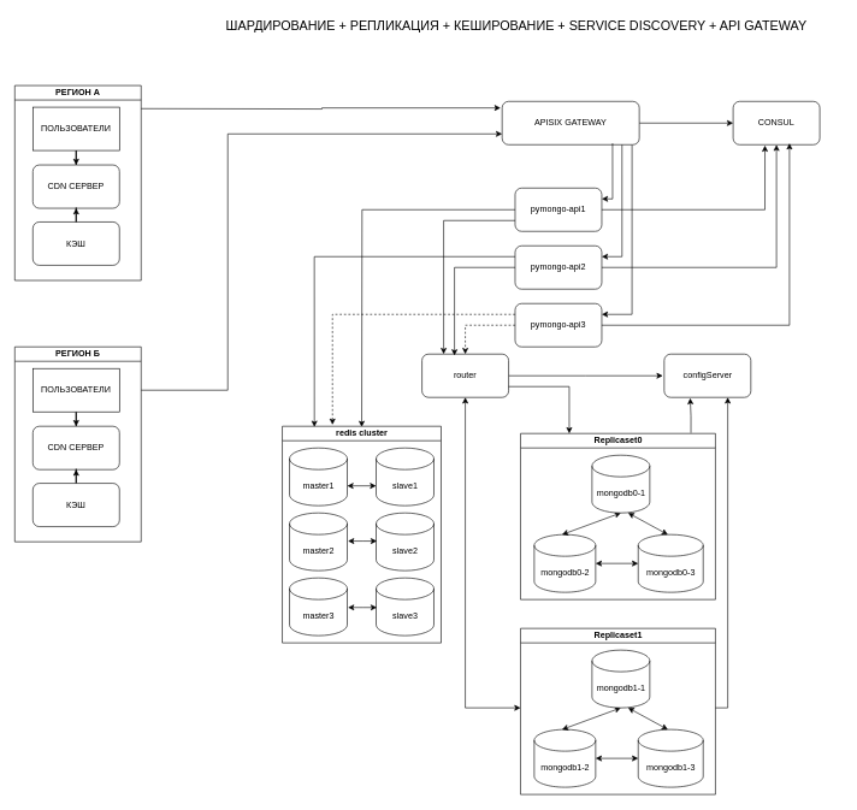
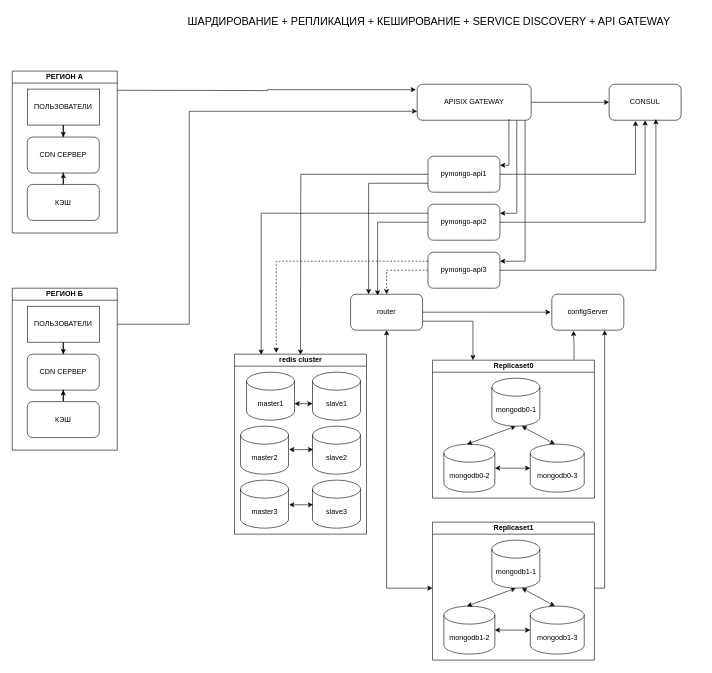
  <mxCell id="0" />
  <mxCell id="1" parent="0" />
  <mxCell id="2" style="edgeStyle=orthogonalEdgeStyle;rounded=0;orthogonalLoop=1;jettySize=auto;html=1;entryX=0.5;entryY=0;entryDx=0;entryDy=0;" parent="1" source="5" edge="1"><mxGeometry relative="1" as="geometry"><mxPoint x="500.5" y="591" as="targetPoint" /></mxGeometry></mxCell>
  <mxCell id="3" style="edgeStyle=orthogonalEdgeStyle;rounded=0;orthogonalLoop=1;jettySize=auto;html=1;entryX=0.25;entryY=0;entryDx=0;entryDy=0;exitX=0;exitY=0.75;exitDx=0;exitDy=0;" edge="1" parent="1" source="5" target="8"><mxGeometry relative="1" as="geometry" /></mxCell>
  <mxCell id="4" style="edgeStyle=orthogonalEdgeStyle;rounded=0;orthogonalLoop=1;jettySize=auto;html=1;entryX=1;entryY=0.25;entryDx=0;entryDy=0;exitX=0.874;exitY=0.983;exitDx=0;exitDy=0;exitPerimeter=0;" edge="1" parent="1" source="41" target="45"><mxGeometry relative="1" as="geometry"><mxPoint x="845" y="350" as="targetPoint" /><mxPoint x="905" y="300" as="sourcePoint" /></mxGeometry></mxCell>
  <mxCell id="5" value="pymongo-api1" style="rounded=1;whiteSpace=wrap;html=1;" parent="1" vertex="1"><mxGeometry x="713" y="260" width="120" height="60" as="geometry" /></mxCell>
  <mxCell id="6" style="edgeStyle=orthogonalEdgeStyle;rounded=0;orthogonalLoop=1;jettySize=auto;html=1;exitX=1;exitY=0.5;exitDx=0;exitDy=0;entryX=0.367;entryY=1.017;entryDx=0;entryDy=0;entryPerimeter=0;" parent="1" source="5" target="46" edge="1"><mxGeometry relative="1" as="geometry" /></mxCell>
  <mxCell id="7" style="edgeStyle=orthogonalEdgeStyle;rounded=0;orthogonalLoop=1;jettySize=auto;html=1;entryX=0;entryY=0.5;entryDx=0;entryDy=0;" parent="1" source="8" edge="1"><mxGeometry relative="1" as="geometry"><mxPoint x="917.5" y="520" as="targetPoint" /></mxGeometry></mxCell>
  <mxCell id="8" value="router" style="rounded=1;whiteSpace=wrap;html=1;" parent="1" vertex="1"><mxGeometry x="584" y="490" width="120" height="60" as="geometry" /></mxCell>
  <mxCell id="9" value="configServer" style="rounded=1;whiteSpace=wrap;html=1;" parent="1" vertex="1"><mxGeometry x="919.5" y="490" width="120" height="60" as="geometry" /></mxCell>
  <mxCell id="10" value="" style="endArrow=classic;startArrow=classic;html=1;rounded=0;entryX=0.5;entryY=1;entryDx=0;entryDy=0;movable=1;resizable=1;rotatable=1;deletable=1;editable=1;locked=0;connectable=1;edgeStyle=elbowEdgeStyle;elbow=vertical;" parent="1" target="8" edge="1"><mxGeometry width="50" height="50" relative="1" as="geometry"><mxPoint x="720.5" y="980" as="sourcePoint" /><mxPoint x="820.5" y="720" as="targetPoint" /><Array as="points"><mxPoint x="740.5" y="980" /></Array></mxGeometry></mxCell>
  <mxCell id="11" style="edgeStyle=orthogonalEdgeStyle;rounded=0;orthogonalLoop=1;jettySize=auto;html=1;entryX=0.35;entryY=1.017;entryDx=0;entryDy=0;entryPerimeter=0;exitX=0.874;exitY=-0.004;exitDx=0;exitDy=0;exitPerimeter=0;" parent="1" source="19" edge="1"><mxGeometry relative="1" as="geometry"><mxPoint x="955.5" y="551.02" as="targetPoint" /></mxGeometry></mxCell>
  <mxCell id="12" style="edgeStyle=orthogonalEdgeStyle;rounded=0;orthogonalLoop=1;jettySize=auto;html=1;entryX=0.75;entryY=1;entryDx=0;entryDy=0;" parent="1" edge="1"><mxGeometry relative="1" as="geometry"><mxPoint x="990.5" y="980" as="sourcePoint" /><Array as="points"><mxPoint x="1007.5" y="980" /></Array><mxPoint x="1007.5" y="550" as="targetPoint" /></mxGeometry></mxCell>
  <mxCell id="13" value="&lt;font style=&quot;font-size: 18px;&quot;&gt;ШАРДИРОВАНИЕ + РЕПЛИКАЦИЯ + КЕШИРОВАНИЕ + SERVICE DISCOVERY + API GATEWAY&lt;br&gt;&lt;/font&gt;" style="text;strokeColor=none;align=center;fillColor=none;html=1;verticalAlign=middle;whiteSpace=wrap;rounded=0;" parent="1" vertex="1"><mxGeometry x="265" y="20" width="900" height="30" as="geometry" /></mxCell>
  <mxCell id="14" value="mongodb0-2" style="shape=cylinder3;whiteSpace=wrap;html=1;boundedLbl=1;backgroundOutline=1;size=15;" parent="1" vertex="1"><mxGeometry x="739.5" y="740" width="85" height="80" as="geometry" /></mxCell>
  <mxCell id="15" value="mongodb0-3" style="shape=cylinder3;whiteSpace=wrap;html=1;boundedLbl=1;backgroundOutline=1;size=15;" parent="1" vertex="1"><mxGeometry x="883.5" y="740" width="90" height="80" as="geometry" /></mxCell>
  <mxCell id="16" value="" style="endArrow=classic;startArrow=classic;html=1;rounded=0;entryX=0.5;entryY=1;entryDx=0;entryDy=0;entryPerimeter=0;exitX=0.5;exitY=0;exitDx=0;exitDy=0;exitPerimeter=0;" parent="1" target="20" edge="1"><mxGeometry width="50" height="50" relative="1" as="geometry"><mxPoint x="778" y="740" as="sourcePoint" /><mxPoint x="853.5" y="690" as="targetPoint" /></mxGeometry></mxCell>
  <mxCell id="17" value="" style="endArrow=classic;startArrow=classic;html=1;rounded=0;exitX=0.5;exitY=0;exitDx=0;exitDy=0;exitPerimeter=0;entryX=0.625;entryY=1;entryDx=0;entryDy=0;entryPerimeter=0;" parent="1" target="20" edge="1"><mxGeometry width="50" height="50" relative="1" as="geometry"><mxPoint x="924.5" y="740" as="sourcePoint" /><mxPoint x="853.5" y="690" as="targetPoint" /></mxGeometry></mxCell>
  <mxCell id="18" value="" style="endArrow=classic;startArrow=classic;html=1;rounded=0;exitX=1;exitY=0.5;exitDx=0;exitDy=0;exitPerimeter=0;entryX=0;entryY=0.5;entryDx=0;entryDy=0;entryPerimeter=0;" parent="1" source="14" target="15" edge="1"><mxGeometry width="50" height="50" relative="1" as="geometry"><mxPoint x="770.5" y="740" as="sourcePoint" /><mxPoint x="820.5" y="690" as="targetPoint" /></mxGeometry></mxCell>
  <mxCell id="19" value="Replicaset0" style="swimlane;whiteSpace=wrap;html=1;startSize=20;" parent="1" vertex="1"><mxGeometry x="720.5" y="600" width="270" height="230" as="geometry" /></mxCell>
  <mxCell id="20" value="mongodb0-1" style="shape=cylinder3;whiteSpace=wrap;html=1;boundedLbl=1;backgroundOutline=1;size=15;" parent="19" vertex="1"><mxGeometry x="99" y="30" width="80" height="80" as="geometry" /></mxCell>
  <mxCell id="21" style="edgeStyle=orthogonalEdgeStyle;rounded=0;orthogonalLoop=1;jettySize=auto;html=1;entryX=0.25;entryY=0;entryDx=0;entryDy=0;exitX=1;exitY=0.75;exitDx=0;exitDy=0;" parent="1" source="8" target="19" edge="1"><mxGeometry relative="1" as="geometry" /></mxCell>
  <mxCell id="22" value="mongodb1-2" style="shape=cylinder3;whiteSpace=wrap;html=1;boundedLbl=1;backgroundOutline=1;size=15;" parent="1" vertex="1"><mxGeometry x="739.5" y="1010" width="85" height="80" as="geometry" /></mxCell>
  <mxCell id="23" value="mongodb1-3" style="shape=cylinder3;whiteSpace=wrap;html=1;boundedLbl=1;backgroundOutline=1;size=15;" parent="1" vertex="1"><mxGeometry x="883.5" y="1010" width="90" height="80" as="geometry" /></mxCell>
  <mxCell id="24" value="" style="endArrow=classic;startArrow=classic;html=1;rounded=0;entryX=0.5;entryY=1;entryDx=0;entryDy=0;entryPerimeter=0;exitX=0.5;exitY=0;exitDx=0;exitDy=0;exitPerimeter=0;" parent="1" target="28" edge="1"><mxGeometry width="50" height="50" relative="1" as="geometry"><mxPoint x="778" y="1010" as="sourcePoint" /><mxPoint x="853.5" y="960" as="targetPoint" /></mxGeometry></mxCell>
  <mxCell id="25" value="" style="endArrow=classic;startArrow=classic;html=1;rounded=0;exitX=0.5;exitY=0;exitDx=0;exitDy=0;exitPerimeter=0;entryX=0.625;entryY=1;entryDx=0;entryDy=0;entryPerimeter=0;" parent="1" target="28" edge="1"><mxGeometry width="50" height="50" relative="1" as="geometry"><mxPoint x="924.5" y="1010" as="sourcePoint" /><mxPoint x="853.5" y="960" as="targetPoint" /></mxGeometry></mxCell>
  <mxCell id="26" value="" style="endArrow=classic;startArrow=classic;html=1;rounded=0;exitX=1;exitY=0.5;exitDx=0;exitDy=0;exitPerimeter=0;entryX=0;entryY=0.5;entryDx=0;entryDy=0;entryPerimeter=0;" parent="1" source="22" target="23" edge="1"><mxGeometry width="50" height="50" relative="1" as="geometry"><mxPoint x="770.5" y="1010" as="sourcePoint" /><mxPoint x="820.5" y="960" as="targetPoint" /></mxGeometry></mxCell>
  <mxCell id="27" value="Replicaset1" style="swimlane;whiteSpace=wrap;html=1;startSize=20;" parent="1" vertex="1"><mxGeometry x="720.5" y="870" width="270" height="230" as="geometry" /></mxCell>
  <mxCell id="28" value="mongodb1-1" style="shape=cylinder3;whiteSpace=wrap;html=1;boundedLbl=1;backgroundOutline=1;size=15;" parent="27" vertex="1"><mxGeometry x="99" y="30" width="80" height="80" as="geometry" /></mxCell>
  <mxCell id="29" value="redis cluster" style="swimlane;whiteSpace=wrap;html=1;startSize=20;" vertex="1" parent="1"><mxGeometry x="390.5" y="590" width="220" height="300" as="geometry" /></mxCell>
- <mxCell id="30" value="&lt;div&gt;master1&lt;/div&gt;" style="shape=cylinder3;whiteSpace=wrap;html=1;boundedLbl=1;backgroundOutline=1;size=15;" vertex="1" parent="29"><mxGeometry x="10" y="30" width="80" height="80" as="geometry" /></mxCell>
+ <mxCell id="30" value="&lt;div&gt;master1&lt;/div&gt;" style="shape=cylinder3;whiteSpace=wrap;html=1;boundedLbl=1;backgroundOutline=1;size=15;" vertex="1" parent="29"><mxGeometry x="20" y="30" width="80" height="80" as="geometry" /></mxCell>
  <mxCell id="31" value="slave1" style="shape=cylinder3;whiteSpace=wrap;html=1;boundedLbl=1;backgroundOutline=1;size=15;" vertex="1" parent="29"><mxGeometry x="130" y="30" width="80" height="80" as="geometry" /></mxCell>
  <mxCell id="32" value="master2" style="shape=cylinder3;whiteSpace=wrap;html=1;boundedLbl=1;backgroundOutline=1;size=15;" vertex="1" parent="29"><mxGeometry x="10" y="120" width="80" height="80" as="geometry" /></mxCell>
  <mxCell id="33" value="&lt;div&gt;slave2&lt;/div&gt;" style="shape=cylinder3;whiteSpace=wrap;html=1;boundedLbl=1;backgroundOutline=1;size=15;" vertex="1" parent="29"><mxGeometry x="130" y="120" width="80" height="80" as="geometry" /></mxCell>
  <mxCell id="34" value="master3" style="shape=cylinder3;whiteSpace=wrap;html=1;boundedLbl=1;backgroundOutline=1;size=15;" vertex="1" parent="29"><mxGeometry x="10" y="210" width="80" height="80" as="geometry" /></mxCell>
  <mxCell id="35" value="&lt;div&gt;slave3&lt;/div&gt;" style="shape=cylinder3;whiteSpace=wrap;html=1;boundedLbl=1;backgroundOutline=1;size=15;" vertex="1" parent="29"><mxGeometry x="130" y="210" width="80" height="80" as="geometry" /></mxCell>
  <mxCell id="36" value="" style="endArrow=classic;startArrow=classic;html=1;rounded=0;exitX=1;exitY=0;exitDx=0;exitDy=52.5;exitPerimeter=0;entryX=0;entryY=0;entryDx=0;entryDy=52.5;entryPerimeter=0;" edge="1" parent="29" source="30" target="31"><mxGeometry width="50" height="50" relative="1" as="geometry"><mxPoint x="380" y="270" as="sourcePoint" /><mxPoint x="430" y="220" as="targetPoint" /></mxGeometry></mxCell>
  <mxCell id="37" value="" style="endArrow=classic;startArrow=classic;html=1;rounded=0;exitX=1;exitY=0;exitDx=0;exitDy=52.5;exitPerimeter=0;entryX=0;entryY=0;entryDx=0;entryDy=52.5;entryPerimeter=0;" edge="1" parent="1"><mxGeometry width="50" height="50" relative="1" as="geometry"><mxPoint x="481.5" y="749" as="sourcePoint" /><mxPoint x="521.5" y="749" as="targetPoint" /><Array as="points"><mxPoint x="501.5" y="749" /></Array></mxGeometry></mxCell>
  <mxCell id="38" value="" style="endArrow=classic;startArrow=classic;html=1;rounded=0;exitX=1;exitY=0;exitDx=0;exitDy=52.5;exitPerimeter=0;entryX=0;entryY=0;entryDx=0;entryDy=52.5;entryPerimeter=0;" edge="1" parent="1"><mxGeometry width="50" height="50" relative="1" as="geometry"><mxPoint x="481.5" y="841" as="sourcePoint" /><mxPoint x="521.5" y="841" as="targetPoint" /><Array as="points"><mxPoint x="501.5" y="841" /></Array></mxGeometry></mxCell>
  <mxCell id="39" style="edgeStyle=orthogonalEdgeStyle;rounded=0;orthogonalLoop=1;jettySize=auto;html=1;" edge="1" parent="1" source="41" target="46"><mxGeometry relative="1" as="geometry" /></mxCell>
  <mxCell id="40" style="edgeStyle=orthogonalEdgeStyle;rounded=0;orthogonalLoop=1;jettySize=auto;html=1;entryX=1;entryY=0.25;entryDx=0;entryDy=0;exitX=0.947;exitY=1;exitDx=0;exitDy=0;exitPerimeter=0;" edge="1" parent="1" source="41" target="43"><mxGeometry relative="1" as="geometry" /></mxCell>
  <mxCell id="41" value="&lt;font style=&quot;font-size: 12px;&quot;&gt;APISIX GATEWAY&lt;/font&gt;" style="rounded=1;whiteSpace=wrap;html=1;" vertex="1" parent="1"><mxGeometry x="695" y="140" width="190" height="60" as="geometry" /></mxCell>
  <mxCell id="42" style="edgeStyle=orthogonalEdgeStyle;rounded=0;orthogonalLoop=1;jettySize=auto;html=1;entryX=0.5;entryY=0;entryDx=0;entryDy=0;dashed=1;" edge="1" parent="1" source="43" target="8"><mxGeometry relative="1" as="geometry" /></mxCell>
  <mxCell id="43" value="pymongo-api3" style="rounded=1;whiteSpace=wrap;html=1;" vertex="1" parent="1"><mxGeometry x="713" y="420" width="120" height="60" as="geometry" /></mxCell>
  <mxCell id="44" style="edgeStyle=orthogonalEdgeStyle;rounded=0;orthogonalLoop=1;jettySize=auto;html=1;entryX=0.5;entryY=1;entryDx=0;entryDy=0;" edge="1" parent="1" source="45" target="46"><mxGeometry relative="1" as="geometry" /></mxCell>
  <mxCell id="45" value="pymongo-api2" style="rounded=1;whiteSpace=wrap;html=1;" vertex="1" parent="1"><mxGeometry x="713" y="340" width="120" height="60" as="geometry" /></mxCell>
  <mxCell id="46" value="CONSUL" style="rounded=1;whiteSpace=wrap;html=1;" vertex="1" parent="1"><mxGeometry x="1015" y="140" width="120" height="60" as="geometry" /></mxCell>
  <mxCell id="47" style="edgeStyle=orthogonalEdgeStyle;rounded=0;orthogonalLoop=1;jettySize=auto;html=1;entryX=0.65;entryY=0.967;entryDx=0;entryDy=0;entryPerimeter=0;" edge="1" parent="1" source="43" target="46"><mxGeometry relative="1" as="geometry" /></mxCell>
  <mxCell id="48" style="edgeStyle=orthogonalEdgeStyle;rounded=0;orthogonalLoop=1;jettySize=auto;html=1;entryX=0.375;entryY=0.033;entryDx=0;entryDy=0;entryPerimeter=0;" edge="1" parent="1" source="45" target="8"><mxGeometry relative="1" as="geometry" /></mxCell>
  <mxCell id="49" style="edgeStyle=orthogonalEdgeStyle;rounded=0;orthogonalLoop=1;jettySize=auto;html=1;entryX=1;entryY=0.25;entryDx=0;entryDy=0;exitX=0.805;exitY=0.967;exitDx=0;exitDy=0;exitPerimeter=0;" edge="1" parent="1" source="41" target="5"><mxGeometry relative="1" as="geometry"><Array as="points"><mxPoint x="848" y="275" /></Array></mxGeometry></mxCell>
  <mxCell id="50" style="edgeStyle=orthogonalEdgeStyle;rounded=0;orthogonalLoop=1;jettySize=auto;html=1;entryX=0.202;entryY=0.003;entryDx=0;entryDy=0;entryPerimeter=0;exitX=0;exitY=0.25;exitDx=0;exitDy=0;" edge="1" parent="1" source="45" target="29"><mxGeometry relative="1" as="geometry" /></mxCell>
  <mxCell id="51" style="edgeStyle=orthogonalEdgeStyle;rounded=0;orthogonalLoop=1;jettySize=auto;html=1;entryX=0.316;entryY=-0.007;entryDx=0;entryDy=0;entryPerimeter=0;exitX=0;exitY=0.25;exitDx=0;exitDy=0;dashed=1;" edge="1" parent="1" source="43" target="29"><mxGeometry relative="1" as="geometry" /></mxCell>
  <mxCell id="52" value="РЕГИОН А" style="swimlane;whiteSpace=wrap;html=1;startSize=20;" vertex="1" parent="1"><mxGeometry x="20" y="118" width="175" height="270" as="geometry" /></mxCell>
  <mxCell id="53" style="edgeStyle=orthogonalEdgeStyle;rounded=0;orthogonalLoop=1;jettySize=auto;html=1;" edge="1" parent="52" source="54" target="55"><mxGeometry relative="1" as="geometry" /></mxCell>
  <mxCell id="54" value="ПОЛЬЗОВАТЕЛИ" style="rounded=0;whiteSpace=wrap;html=1;" vertex="1" parent="52"><mxGeometry x="25" y="30" width="120" height="60" as="geometry" /></mxCell>
  <mxCell id="55" value="CDN СЕРВЕР" style="rounded=1;whiteSpace=wrap;html=1;" vertex="1" parent="52"><mxGeometry x="25" y="110" width="120" height="60" as="geometry" /></mxCell>
  <mxCell id="56" style="edgeStyle=orthogonalEdgeStyle;rounded=0;orthogonalLoop=1;jettySize=auto;html=1;" edge="1" parent="52" source="57" target="55"><mxGeometry relative="1" as="geometry" /></mxCell>
  <mxCell id="57" value="КЭШ" style="rounded=1;whiteSpace=wrap;html=1;" vertex="1" parent="52"><mxGeometry x="25" y="189" width="120" height="60" as="geometry" /></mxCell>
  <mxCell id="58" value="РЕГИОН Б" style="swimlane;whiteSpace=wrap;html=1;startSize=20;" vertex="1" parent="1"><mxGeometry x="20" y="480" width="175" height="270" as="geometry" /></mxCell>
  <mxCell id="59" style="edgeStyle=orthogonalEdgeStyle;rounded=0;orthogonalLoop=1;jettySize=auto;html=1;" edge="1" parent="58" source="60" target="61"><mxGeometry relative="1" as="geometry" /></mxCell>
  <mxCell id="60" value="ПОЛЬЗОВАТЕЛИ" style="rounded=0;whiteSpace=wrap;html=1;" vertex="1" parent="58"><mxGeometry x="25" y="30" width="120" height="60" as="geometry" /></mxCell>
  <mxCell id="61" value="CDN СЕРВЕР" style="rounded=1;whiteSpace=wrap;html=1;" vertex="1" parent="58"><mxGeometry x="25" y="110" width="120" height="60" as="geometry" /></mxCell>
  <mxCell id="62" style="edgeStyle=orthogonalEdgeStyle;rounded=0;orthogonalLoop=1;jettySize=auto;html=1;entryX=0.5;entryY=1;entryDx=0;entryDy=0;" edge="1" parent="58" source="63" target="61"><mxGeometry relative="1" as="geometry" /></mxCell>
  <mxCell id="63" value="КЭШ" style="rounded=1;whiteSpace=wrap;html=1;" vertex="1" parent="58"><mxGeometry x="25" y="189" width="120" height="60" as="geometry" /></mxCell>
  <mxCell id="64" style="edgeStyle=orthogonalEdgeStyle;rounded=0;orthogonalLoop=1;jettySize=auto;html=1;entryX=0;entryY=0.75;entryDx=0;entryDy=0;" edge="1" parent="1" target="41"><mxGeometry relative="1" as="geometry"><mxPoint x="195" y="540" as="sourcePoint" /><Array as="points"><mxPoint x="315" y="540" /><mxPoint x="315" y="185" /></Array></mxGeometry></mxCell>
  <mxCell id="65" style="edgeStyle=orthogonalEdgeStyle;rounded=0;orthogonalLoop=1;jettySize=auto;html=1;entryX=-0.011;entryY=0.15;entryDx=0;entryDy=0;entryPerimeter=0;" edge="1" parent="1" target="41"><mxGeometry relative="1" as="geometry"><mxPoint x="195" y="150" as="sourcePoint" /></mxGeometry></mxCell>
